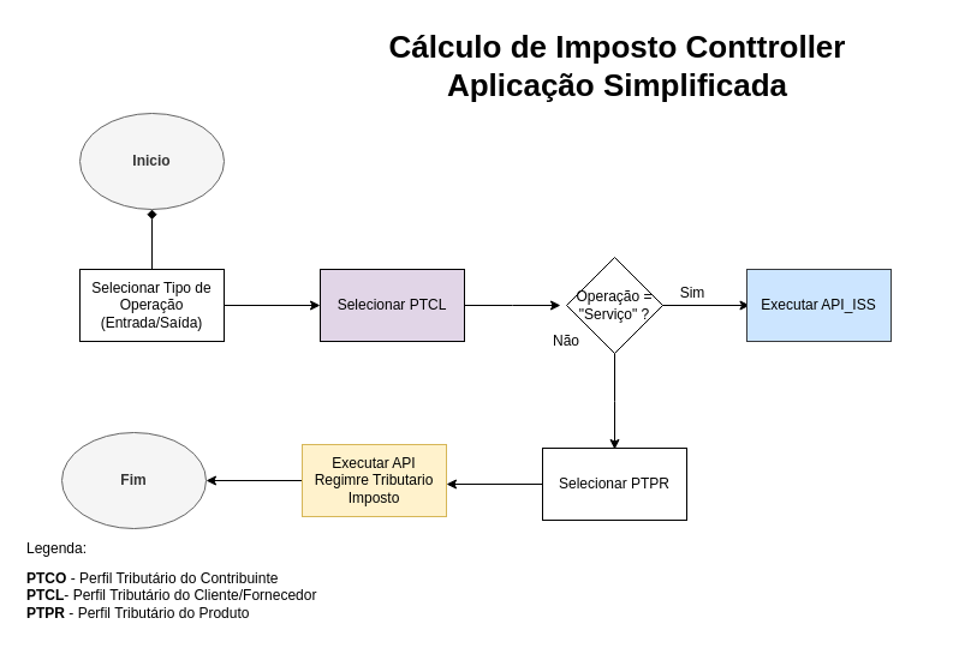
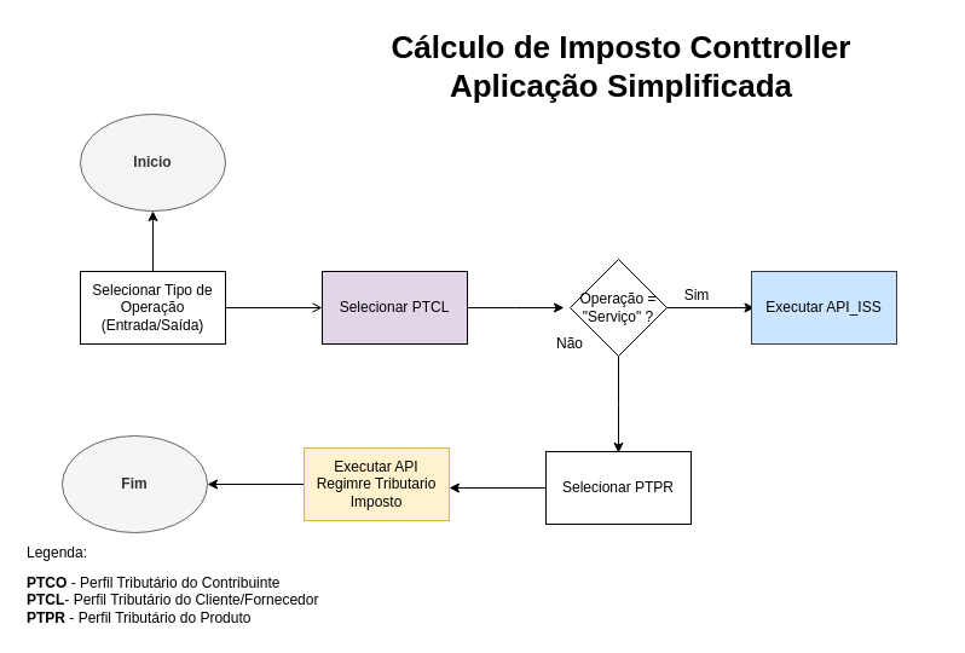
  <mxCell id="0" />
  <mxCell id="1" parent="0" />
  <mxCell id="2" value="Inicio" style="ellipse;whiteSpace=wrap;html=1;fillColor=#f5f5f5;strokeColor=#666666;fontColor=#333333;fontStyle=1" vertex="1" parent="1"><mxGeometry x="66" y="94" width="120" height="80" as="geometry" /></mxCell>
  <mxCell id="3" value="Fim" style="ellipse;whiteSpace=wrap;html=1;fillColor=#f5f5f5;strokeColor=#666666;fontColor=#333333;fontStyle=1" vertex="1" parent="1"><mxGeometry x="51" y="360" width="120" height="80" as="geometry" /></mxCell>
- <mxCell id="4" style="edgeStyle=orthogonalEdgeStyle;rounded=0;orthogonalLoop=1;jettySize=auto;html=1;entryX=0.5;entryY=1;entryDx=0;entryDy=0;endArrow=diamond;" edge="1" parent="1" source="6" target="2"><mxGeometry relative="1" as="geometry"><mxPoint x="126" y="184" as="targetPoint" /></mxGeometry></mxCell>
- <mxCell id="5" value="" style="edgeStyle=orthogonalEdgeStyle;rounded=0;orthogonalLoop=1;jettySize=auto;html=1;" edge="1" parent="1" source="6" target="8"><mxGeometry relative="1" as="geometry" /></mxCell>
+ <mxCell id="4" style="edgeStyle=orthogonalEdgeStyle;rounded=0;orthogonalLoop=1;jettySize=auto;html=1;entryX=0.5;entryY=1;entryDx=0;entryDy=0;" edge="1" parent="1" source="6" target="2"><mxGeometry relative="1" as="geometry"><mxPoint x="126" y="184" as="targetPoint" /></mxGeometry></mxCell>
+ <mxCell id="5" value="" style="edgeStyle=orthogonalEdgeStyle;rounded=0;orthogonalLoop=1;jettySize=auto;html=1;endArrow=open;" edge="1" parent="1" source="6" target="8"><mxGeometry relative="1" as="geometry" /></mxCell>
  <mxCell id="6" value="Selecionar Tipo de Operação (Entrada/Saída)&lt;br&gt;" style="rounded=0;whiteSpace=wrap;html=1;" vertex="1" parent="1"><mxGeometry x="66" y="224" width="120" height="60" as="geometry" /></mxCell>
  <mxCell id="7" value="" style="edgeStyle=orthogonalEdgeStyle;rounded=0;orthogonalLoop=1;jettySize=auto;html=1;" edge="1" parent="1" source="8"><mxGeometry relative="1" as="geometry"><mxPoint x="466" y="254" as="targetPoint" /></mxGeometry></mxCell>
  <mxCell id="8" value="Selecionar PTCL&lt;br&gt;" style="rounded=0;whiteSpace=wrap;html=1;fillColor=#e1d5e7;" vertex="1" parent="1"><mxGeometry x="266" y="224" width="120" height="60" as="geometry" /></mxCell>
  <mxCell id="9" value="" style="edgeStyle=orthogonalEdgeStyle;rounded=0;orthogonalLoop=1;jettySize=auto;html=1;" edge="1" parent="1"><mxGeometry relative="1" as="geometry"><mxPoint x="543.5" y="254" as="sourcePoint" /><mxPoint x="623.5" y="254" as="targetPoint" /></mxGeometry></mxCell>
  <mxCell id="10" value="&lt;p&gt;&lt;span&gt;Executar API_ISS&lt;/span&gt;&lt;br&gt;&lt;/p&gt;" style="rounded=0;whiteSpace=wrap;html=1;fillColor=#cce5ff;strokeColor=#36393d;" vertex="1" parent="1"><mxGeometry x="621" y="224" width="120" height="60" as="geometry" /></mxCell>
  <mxCell id="11" value="" style="edgeStyle=orthogonalEdgeStyle;rounded=0;orthogonalLoop=1;jettySize=auto;html=1;" edge="1" parent="1" source="12"><mxGeometry relative="1" as="geometry"><mxPoint x="371" y="403" as="targetPoint" /></mxGeometry></mxCell>
  <mxCell id="12" value="&lt;p&gt;&lt;span&gt;Selecionar PTPR&lt;/span&gt;&lt;/p&gt;" style="rounded=0;whiteSpace=wrap;html=1;" vertex="1" parent="1"><mxGeometry x="451" y="373" width="120" height="60" as="geometry" /></mxCell>
  <mxCell id="13" value="" style="edgeStyle=orthogonalEdgeStyle;rounded=0;orthogonalLoop=1;jettySize=auto;html=1;" edge="1" parent="1" source="14"><mxGeometry relative="1" as="geometry"><mxPoint x="171" y="400" as="targetPoint" /></mxGeometry></mxCell>
  <mxCell id="14" value="&lt;p&gt;&lt;span&gt;Executar API Regimre Tributario Imposto&lt;/span&gt;&lt;/p&gt;" style="rounded=0;whiteSpace=wrap;html=1;fillColor=#fff2cc;strokeColor=#d6b656;" vertex="1" parent="1"><mxGeometry x="251" y="370" width="120" height="60" as="geometry" /></mxCell>
  <mxCell id="15" value="Legenda:" style="text;html=1;strokeColor=none;fillColor=none;align=center;verticalAlign=middle;whiteSpace=wrap;rounded=0;" vertex="1" parent="1"><mxGeometry x="27" y="447" width="40" height="20" as="geometry" /></mxCell>
  <mxCell id="16" value="&lt;b&gt;PTCO&lt;/b&gt; -&amp;nbsp;Perfil Tributário do Contribuinte&lt;br&gt;&lt;b&gt;PTCL&lt;/b&gt;- Perfil Tributário do Cliente/Fornecedor&lt;b&gt;&lt;br&gt;PTPR&lt;/b&gt; - Perfil Tributário do Produto&amp;nbsp; &amp;nbsp; &amp;nbsp; &amp;nbsp; &amp;nbsp; &amp;nbsp;&lt;br&gt;&lt;br&gt;" style="text;html=1;" vertex="1" parent="1"><mxGeometry x="20" y="468" width="220" height="50" as="geometry" /></mxCell>
  <mxCell id="17" value="&lt;b&gt;&lt;font style=&quot;font-size: 26px&quot;&gt;Cálculo de Imposto Conttroller &lt;br&gt;Aplicação Simplificada&lt;/font&gt;&lt;/b&gt;" style="text;html=1;align=center;verticalAlign=middle;whiteSpace=wrap;rounded=0;" vertex="1" parent="1"><mxGeometry x="251" width="525" height="70" as="geometry" y="20" /></mxCell>
  <mxCell id="18" value="" style="edgeStyle=orthogonalEdgeStyle;rounded=0;orthogonalLoop=1;jettySize=auto;html=1;" edge="1" parent="1" source="19"><mxGeometry relative="1" as="geometry"><mxPoint x="511" y="374" as="targetPoint" /></mxGeometry></mxCell>
  <mxCell id="19" value="Operação = &quot;Serviço&quot; ?" style="rhombus;whiteSpace=wrap;html=1;" vertex="1" parent="1"><mxGeometry x="471" y="214" width="80" height="80" as="geometry" /></mxCell>
  <mxCell id="20" value="Sim" style="text;html=1;strokeColor=none;fillColor=none;align=center;verticalAlign=middle;whiteSpace=wrap;rounded=0;" vertex="1" parent="1"><mxGeometry x="556" y="234" width="40" height="20" as="geometry" /></mxCell>
  <mxCell id="21" value="Não" style="text;html=1;strokeColor=none;fillColor=none;align=center;verticalAlign=middle;whiteSpace=wrap;rounded=0;" vertex="1" parent="1"><mxGeometry x="451" y="274" width="40" height="20" as="geometry" /></mxCell>
